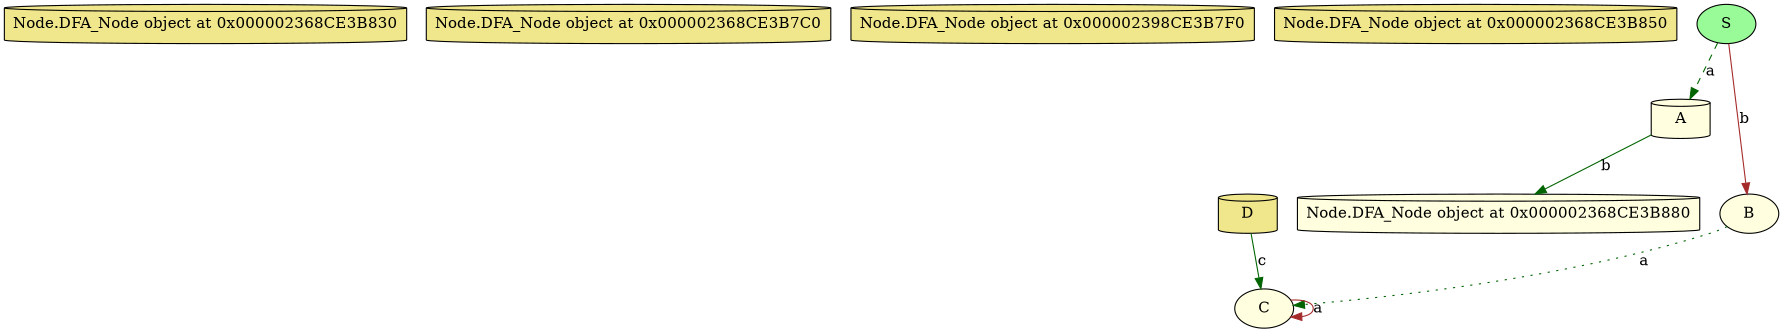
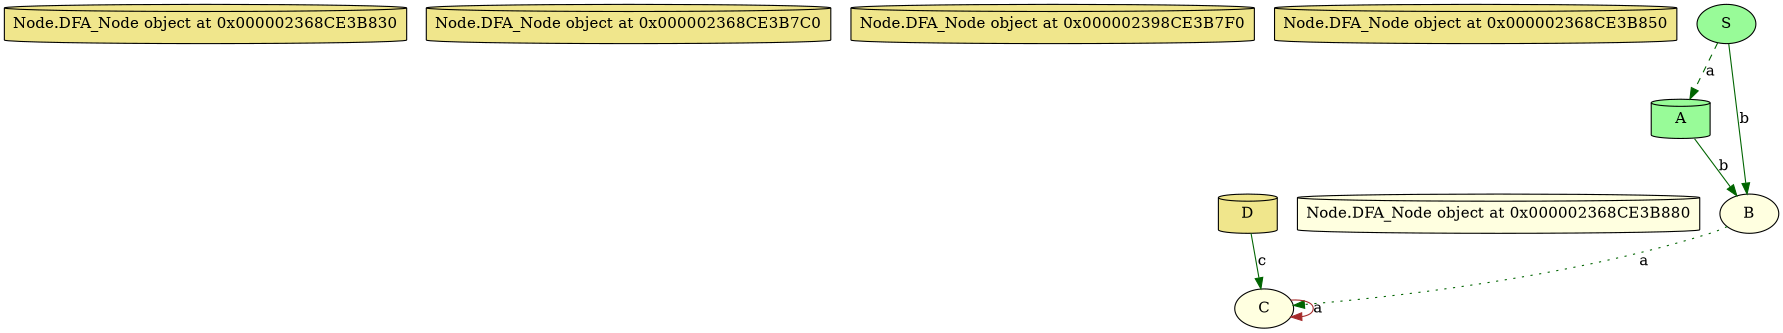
  digraph {
    node [fillcolor=khaki shape=cylinder style=filled]
    edge [color=darkgreen style=solid]
    n1 [label="Node.DFA_Node object at 0x000002368CE3B830"]
    "Node.DFA_Node object at 0x000002368CE3B7C0"
    n3 [label="Node.DFA_Node object at 0x000002398CE3B7F0"]
    "Node.DFA_Node object at 0x000002368CE3B850"
    "Node.DFA_Node object at 0x000002368CE3B880" [fillcolor=lightyellow]
    S [fillcolor=palegreen shape=ellipse]
-   A [fillcolor=lightyellow]
+   A [fillcolor=palegreen]
    B [fillcolor=lightyellow shape=ellipse]
    C [fillcolor=lightyellow shape=ellipse]
    D
    S -> A [label=a style=dashed]
-   S -> B [color=brown label=b]
-   A -> "Node.DFA_Node object at 0x000002368CE3B880" [label=b]
+   S -> B [label=b]
+   A -> B [label=b]
    B -> C [label=a style=dotted]
    C -> C [color=brown label=a]
    D -> C [label=c]
  }
